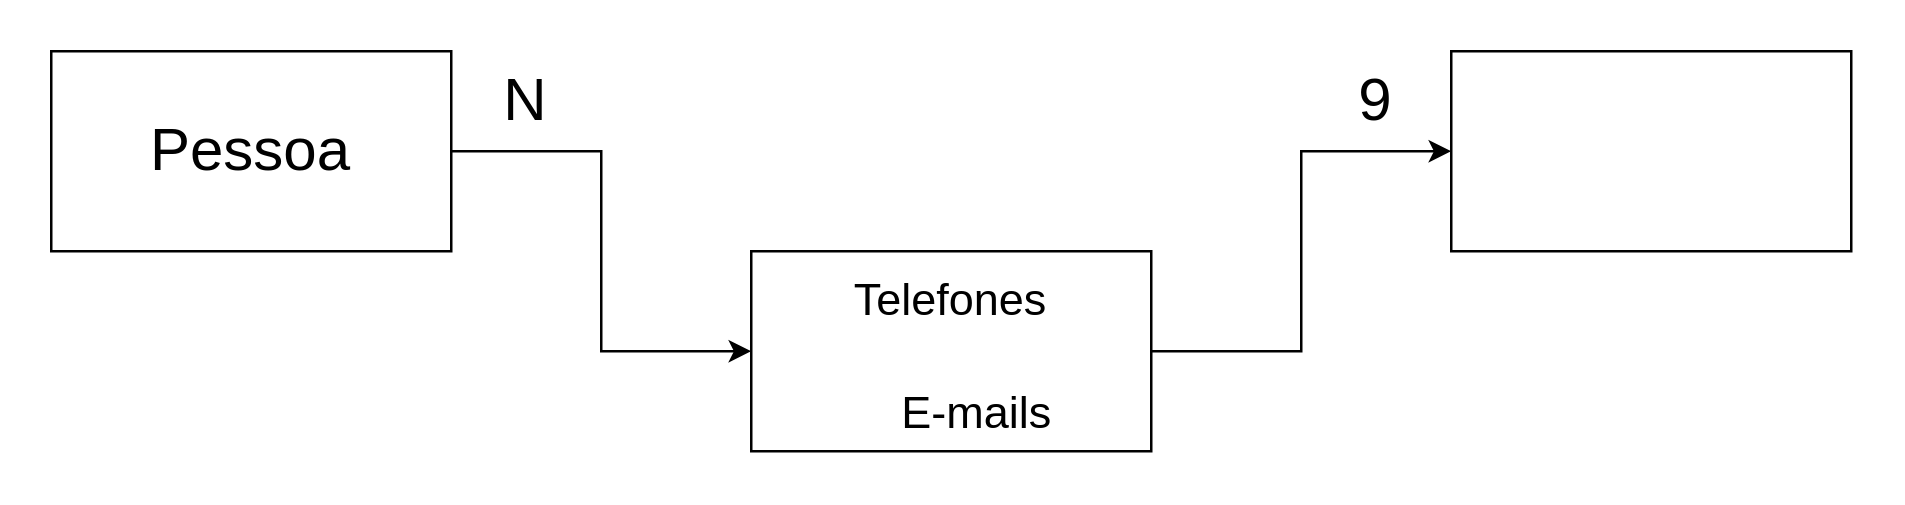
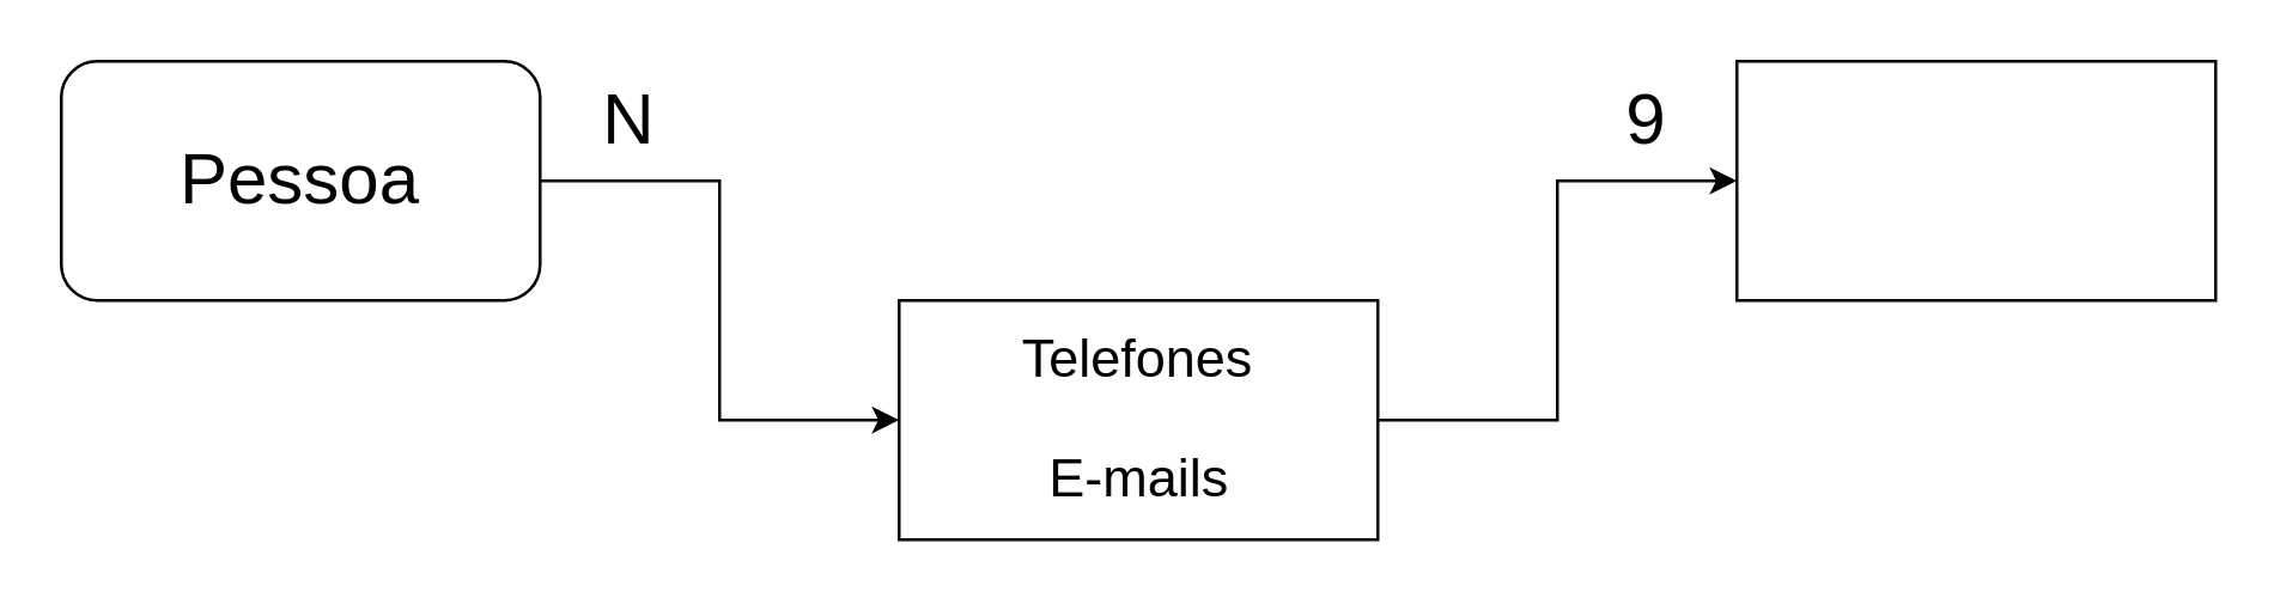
  <mxCell id="0" />
  <mxCell id="1" parent="0" />
  <mxCell id="2" style="edgeStyle=orthogonalEdgeStyle;rounded=0;orthogonalLoop=1;jettySize=auto;html=1;entryX=0;entryY=0.5;entryDx=0;entryDy=0;" edge="1" parent="1" source="3" target="6"><mxGeometry relative="1" as="geometry" /></mxCell>
- <mxCell id="3" value="&lt;span style=&quot;font-size: 24px&quot;&gt;Pessoa&lt;/span&gt;" style="rounded=0;whiteSpace=wrap;html=1;" vertex="1" parent="1"><mxGeometry x="20" y="20" width="160" height="80" as="geometry" /></mxCell>
+ <mxCell id="3" value="&lt;span style=&quot;font-size: 24px&quot;&gt;Pessoa&lt;/span&gt;" style="whiteSpace=wrap;html=1;rounded=1;" vertex="1" parent="1"><mxGeometry x="20" y="20" width="160" height="80" as="geometry" /></mxCell>
  <mxCell id="4" value="" style="rounded=0;whiteSpace=wrap;html=1;" vertex="1" parent="1"><mxGeometry x="580" y="20" width="160" height="80" as="geometry" /></mxCell>
  <mxCell id="5" style="edgeStyle=orthogonalEdgeStyle;rounded=0;orthogonalLoop=1;jettySize=auto;html=1;entryX=0;entryY=0.5;entryDx=0;entryDy=0;" edge="1" parent="1" source="6" target="4"><mxGeometry relative="1" as="geometry" /></mxCell>
  <mxCell id="6" value="" style="rounded=0;whiteSpace=wrap;html=1;" vertex="1" parent="1"><mxGeometry x="300" y="100" width="160" height="80" as="geometry" /></mxCell>
  <mxCell id="7" value="&lt;font style=&quot;font-size: 18px&quot;&gt;Telefones&lt;/font&gt;" style="text;html=1;strokeColor=none;fillColor=none;align=center;verticalAlign=middle;whiteSpace=wrap;rounded=0;" vertex="1" parent="1"><mxGeometry x="355" y="110" width="50" height="20" as="geometry" /></mxCell>
- <mxCell id="8" value="&lt;span style=&quot;font-size: 18px&quot;&gt;E-mails&lt;/span&gt;" style="text;html=1;strokeColor=none;fillColor=none;align=center;verticalAlign=middle;whiteSpace=wrap;rounded=0;" vertex="1" parent="1"><mxGeometry x="357.5" y="155" width="65" height="20" as="geometry" /></mxCell>
+ <mxCell id="8" value="&lt;span style=&quot;font-size: 18px&quot;&gt;E-mails&lt;/span&gt;" style="text;html=1;strokeColor=none;fillColor=none;align=center;verticalAlign=middle;whiteSpace=wrap;rounded=0;" vertex="1" parent="1"><mxGeometry x="347.5" y="150" width="65" height="20" as="geometry" /></mxCell>
  <mxCell id="9" value="&lt;span style=&quot;font-size: 24px&quot;&gt;N&lt;/span&gt;" style="text;html=1;strokeColor=none;fillColor=none;align=center;verticalAlign=middle;whiteSpace=wrap;rounded=0;" vertex="1" parent="1"><mxGeometry x="190" y="30" width="40" height="20" as="geometry" /></mxCell>
  <mxCell id="10" value="&lt;span style=&quot;font-size: 24px&quot;&gt;9&lt;/span&gt;" style="text;html=1;strokeColor=none;fillColor=none;align=center;verticalAlign=middle;whiteSpace=wrap;rounded=0;" vertex="1" parent="1"><mxGeometry x="530" y="30" width="40" height="20" as="geometry" /></mxCell>
